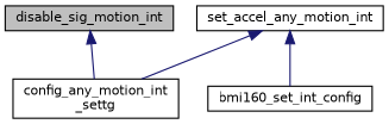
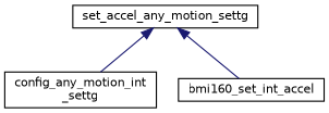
  digraph {
    rankdir=TB
    node [color=black fillcolor=white fontname=Helvetica fontsize=10 shape=record style=filled]
    edge [color=midnightblue dir=back fontname=Helvetica fontsize=10 labelfontname=Helvetica labelfontsize=10 style=solid]
-   n1 [fillcolor=grey75 fontcolor=black height=0.2 label=disable_sig_motion_int width=0.4]
    n2 [height=0.2 label="config_any_motion_int\l_settg" width=0.4]
-   n3 [height=0.2 label=set_accel_any_motion_int width=0.4]
-   n4 [height=0.2 label=bmi160_set_int_config width=0.4]
-   n1 -> n2
+   n3 [height=0.2 label=set_accel_any_motion_settg width=0.4]
+   n4 [height=0.2 label=bmi160_set_int_accel width=0.4]
    n3 -> n2
    n3 -> n4
  }
